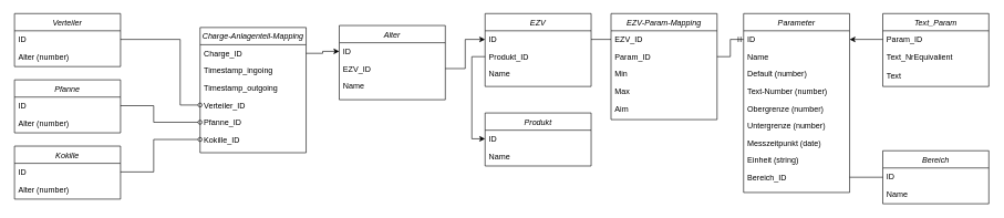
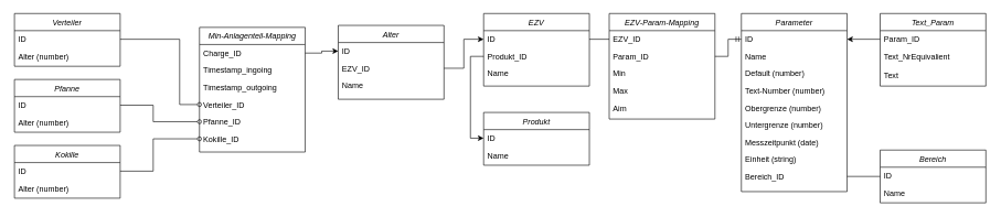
  <mxCell id="0" />
  <mxCell id="1" parent="0" />
  <mxCell id="2" style="edgeStyle=orthogonalEdgeStyle;rounded=0;orthogonalLoop=1;jettySize=auto;html=1;exitX=1;exitY=0.5;exitDx=0;exitDy=0;entryX=0;entryY=0.5;entryDx=0;entryDy=0;endArrow=none;endFill=0;" parent="1" source="4" target="8" edge="1"><mxGeometry relative="1" as="geometry" /></mxCell>
  <mxCell id="3" value="EZV" style="swimlane;fontStyle=2;align=center;verticalAlign=top;childLayout=stackLayout;horizontal=1;startSize=26;horizontalStack=0;resizeParent=1;resizeLast=0;collapsible=1;marginBottom=0;rounded=0;shadow=0;strokeWidth=1;" parent="1" vertex="1"><mxGeometry x="730" y="20" width="160" height="110" as="geometry"><mxRectangle x="230" y="140" width="160" height="26" as="alternateBounds" /></mxGeometry></mxCell>
  <mxCell id="4" value="ID" style="text;align=left;verticalAlign=top;spacingLeft=4;spacingRight=4;overflow=hidden;rotatable=0;points=[[0,0.5],[1,0.5]];portConstraint=eastwest;" parent="3" vertex="1"><mxGeometry y="26" width="160" height="26" as="geometry" /></mxCell>
  <mxCell id="5" value="Produkt_ID" style="text;align=left;verticalAlign=top;spacingLeft=4;spacingRight=4;overflow=hidden;rotatable=0;points=[[0,0.5],[1,0.5]];portConstraint=eastwest;rounded=0;shadow=0;html=0;" parent="3" vertex="1"><mxGeometry y="52" width="160" height="26" as="geometry" /></mxCell>
  <mxCell id="6" value="Name" style="text;align=left;verticalAlign=top;spacingLeft=4;spacingRight=4;overflow=hidden;rotatable=0;points=[[0,0.5],[1,0.5]];portConstraint=eastwest;rounded=0;shadow=0;html=0;" parent="3" vertex="1"><mxGeometry y="78" width="160" height="26" as="geometry" /></mxCell>
  <mxCell id="7" value="EZV-Param-Mapping" style="swimlane;fontStyle=2;align=center;verticalAlign=top;childLayout=stackLayout;horizontal=1;startSize=26;horizontalStack=0;resizeParent=1;resizeLast=0;collapsible=1;marginBottom=0;rounded=0;shadow=0;strokeWidth=1;" parent="1" vertex="1"><mxGeometry x="920" y="20" width="160" height="160" as="geometry"><mxRectangle x="230" y="140" width="160" height="26" as="alternateBounds" /></mxGeometry></mxCell>
  <mxCell id="8" value="EZV_ID" style="text;align=left;verticalAlign=top;spacingLeft=4;spacingRight=4;overflow=hidden;rotatable=0;points=[[0,0.5],[1,0.5]];portConstraint=eastwest;" parent="7" vertex="1"><mxGeometry y="26" width="160" height="26" as="geometry" /></mxCell>
  <mxCell id="9" value="Param_ID" style="text;align=left;verticalAlign=top;spacingLeft=4;spacingRight=4;overflow=hidden;rotatable=0;points=[[0,0.5],[1,0.5]];portConstraint=eastwest;rounded=0;shadow=0;html=0;" parent="7" vertex="1"><mxGeometry y="52" width="160" height="26" as="geometry" /></mxCell>
  <mxCell id="10" value="Min" style="text;align=left;verticalAlign=top;spacingLeft=4;spacingRight=4;overflow=hidden;rotatable=0;points=[[0,0.5],[1,0.5]];portConstraint=eastwest;rounded=0;shadow=0;html=0;" parent="7" vertex="1"><mxGeometry y="78" width="160" height="26" as="geometry" /></mxCell>
  <mxCell id="11" value="Max" style="text;align=left;verticalAlign=top;spacingLeft=4;spacingRight=4;overflow=hidden;rotatable=0;points=[[0,0.5],[1,0.5]];portConstraint=eastwest;rounded=0;shadow=0;html=0;" parent="7" vertex="1"><mxGeometry y="104" width="160" height="26" as="geometry" /></mxCell>
  <mxCell id="12" value="Aim" style="text;align=left;verticalAlign=top;spacingLeft=4;spacingRight=4;overflow=hidden;rotatable=0;points=[[0,0.5],[1,0.5]];portConstraint=eastwest;rounded=0;shadow=0;html=0;" parent="7" vertex="1"><mxGeometry y="130" width="160" height="26" as="geometry" /></mxCell>
  <mxCell id="13" value="Parameter" style="swimlane;fontStyle=2;align=center;verticalAlign=top;childLayout=stackLayout;horizontal=1;startSize=26;horizontalStack=0;resizeParent=1;resizeLast=0;collapsible=1;marginBottom=0;rounded=0;shadow=0;strokeWidth=1;" parent="1" vertex="1"><mxGeometry x="1120" y="20" width="160" height="270" as="geometry"><mxRectangle x="230" y="140" width="160" height="26" as="alternateBounds" /></mxGeometry></mxCell>
  <mxCell id="14" value="ID" style="text;align=left;verticalAlign=top;spacingLeft=4;spacingRight=4;overflow=hidden;rotatable=0;points=[[0,0.5],[1,0.5]];portConstraint=eastwest;" parent="13" vertex="1"><mxGeometry y="26" width="160" height="26" as="geometry" /></mxCell>
  <mxCell id="15" value="Name" style="text;align=left;verticalAlign=top;spacingLeft=4;spacingRight=4;overflow=hidden;rotatable=0;points=[[0,0.5],[1,0.5]];portConstraint=eastwest;" parent="13" vertex="1"><mxGeometry y="52" width="160" height="26" as="geometry" /></mxCell>
  <mxCell id="16" value="Default (number)" style="text;align=left;verticalAlign=top;spacingLeft=4;spacingRight=4;overflow=hidden;rotatable=0;points=[[0,0.5],[1,0.5]];portConstraint=eastwest;rounded=0;shadow=0;html=0;" parent="13" vertex="1"><mxGeometry y="78" width="160" height="26" as="geometry" /></mxCell>
  <mxCell id="17" value="Text-Number (number)" style="text;align=left;verticalAlign=top;spacingLeft=4;spacingRight=4;overflow=hidden;rotatable=0;points=[[0,0.5],[1,0.5]];portConstraint=eastwest;rounded=0;shadow=0;html=0;" parent="13" vertex="1"><mxGeometry y="104" width="160" height="26" as="geometry" /></mxCell>
  <mxCell id="18" value="Obergrenze (number)" style="text;align=left;verticalAlign=top;spacingLeft=4;spacingRight=4;overflow=hidden;rotatable=0;points=[[0,0.5],[1,0.5]];portConstraint=eastwest;rounded=0;shadow=0;html=0;" parent="13" vertex="1"><mxGeometry y="130" width="160" height="26" as="geometry" /></mxCell>
  <mxCell id="19" value="Untergrenze (number)" style="text;align=left;verticalAlign=top;spacingLeft=4;spacingRight=4;overflow=hidden;rotatable=0;points=[[0,0.5],[1,0.5]];portConstraint=eastwest;rounded=0;shadow=0;html=0;" parent="13" vertex="1"><mxGeometry y="156" width="160" height="26" as="geometry" /></mxCell>
  <mxCell id="20" value="Messzeitpunkt (date)" style="text;align=left;verticalAlign=top;spacingLeft=4;spacingRight=4;overflow=hidden;rotatable=0;points=[[0,0.5],[1,0.5]];portConstraint=eastwest;rounded=0;shadow=0;html=0;" parent="13" vertex="1"><mxGeometry y="182" width="160" height="26" as="geometry" /></mxCell>
  <mxCell id="21" value="Einheit (string)" style="text;align=left;verticalAlign=top;spacingLeft=4;spacingRight=4;overflow=hidden;rotatable=0;points=[[0,0.5],[1,0.5]];portConstraint=eastwest;rounded=0;shadow=0;html=0;" parent="13" vertex="1"><mxGeometry y="208" width="160" height="26" as="geometry" /></mxCell>
  <mxCell id="22" value="Bereich_ID " style="text;align=left;verticalAlign=top;spacingLeft=4;spacingRight=4;overflow=hidden;rotatable=0;points=[[0,0.5],[1,0.5]];portConstraint=eastwest;rounded=0;shadow=0;html=0;" parent="13" vertex="1"><mxGeometry y="234" width="160" height="26" as="geometry" /></mxCell>
  <mxCell id="23" value="Text_Param" style="swimlane;fontStyle=2;align=center;verticalAlign=top;childLayout=stackLayout;horizontal=1;startSize=26;horizontalStack=0;resizeParent=1;resizeLast=0;collapsible=1;marginBottom=0;rounded=0;shadow=0;strokeWidth=1;" parent="1" vertex="1"><mxGeometry x="1330" y="20" width="160" height="110" as="geometry"><mxRectangle x="230" y="140" width="160" height="26" as="alternateBounds" /></mxGeometry></mxCell>
  <mxCell id="24" value="Param_ID" style="text;align=left;verticalAlign=top;spacingLeft=4;spacingRight=4;overflow=hidden;rotatable=0;points=[[0,0.5],[1,0.5]];portConstraint=eastwest;" parent="23" vertex="1"><mxGeometry y="26" width="160" height="26" as="geometry" /></mxCell>
  <mxCell id="25" value="Text_NrEquivalient&#10;" style="text;align=left;verticalAlign=top;spacingLeft=4;spacingRight=4;overflow=hidden;rotatable=0;points=[[0,0.5],[1,0.5]];portConstraint=eastwest;rounded=0;shadow=0;html=0;" parent="23" vertex="1"><mxGeometry y="52" width="160" height="28" as="geometry" /></mxCell>
  <mxCell id="26" value="Text" style="text;align=left;verticalAlign=top;spacingLeft=4;spacingRight=4;overflow=hidden;rotatable=0;points=[[0,0.5],[1,0.5]];portConstraint=eastwest;rounded=0;shadow=0;html=0;" parent="23" vertex="1"><mxGeometry y="80" width="160" height="28" as="geometry" /></mxCell>
  <mxCell id="27" style="edgeStyle=orthogonalEdgeStyle;rounded=0;orthogonalLoop=1;jettySize=auto;html=1;exitX=1;exitY=0.5;exitDx=0;exitDy=0;entryX=0;entryY=0.5;entryDx=0;entryDy=0;startArrow=none;startFill=0;endArrow=ERmandOne;endFill=0;" parent="1" source="9" target="14" edge="1"><mxGeometry relative="1" as="geometry" /></mxCell>
  <mxCell id="28" style="edgeStyle=orthogonalEdgeStyle;rounded=0;orthogonalLoop=1;jettySize=auto;html=1;endArrow=none;" parent="1" source="29" target="22" edge="1"><mxGeometry relative="1" as="geometry" /></mxCell>
  <mxCell id="29" value="Bereich" style="swimlane;fontStyle=2;align=center;verticalAlign=top;childLayout=stackLayout;horizontal=1;startSize=26;horizontalStack=0;resizeParent=1;resizeLast=0;collapsible=1;marginBottom=0;rounded=0;shadow=0;strokeWidth=1;" parent="1" vertex="1"><mxGeometry x="1330" y="227" width="160" height="80" as="geometry"><mxRectangle x="230" y="140" width="160" height="26" as="alternateBounds" /></mxGeometry></mxCell>
  <mxCell id="30" value="ID" style="text;align=left;verticalAlign=top;spacingLeft=4;spacingRight=4;overflow=hidden;rotatable=0;points=[[0,0.5],[1,0.5]];portConstraint=eastwest;" parent="29" vertex="1"><mxGeometry y="26" width="160" height="26" as="geometry" /></mxCell>
  <mxCell id="31" value="Name" style="text;align=left;verticalAlign=top;spacingLeft=4;spacingRight=4;overflow=hidden;rotatable=0;points=[[0,0.5],[1,0.5]];portConstraint=eastwest;rounded=0;shadow=0;html=0;" parent="29" vertex="1"><mxGeometry y="52" width="160" height="28" as="geometry" /></mxCell>
  <mxCell id="32" style="edgeStyle=orthogonalEdgeStyle;rounded=0;orthogonalLoop=1;jettySize=auto;html=1;entryX=1;entryY=0.5;entryDx=0;entryDy=0;" parent="1" source="24" target="14" edge="1"><mxGeometry relative="1" as="geometry" /></mxCell>
  <mxCell id="33" value="Produkt" style="swimlane;fontStyle=2;align=center;verticalAlign=top;childLayout=stackLayout;horizontal=1;startSize=26;horizontalStack=0;resizeParent=1;resizeLast=0;collapsible=1;marginBottom=0;rounded=0;shadow=0;strokeWidth=1;" parent="1" vertex="1"><mxGeometry x="730" y="170" width="160" height="80" as="geometry"><mxRectangle x="230" y="140" width="160" height="26" as="alternateBounds" /></mxGeometry></mxCell>
  <mxCell id="34" value="ID" style="text;align=left;verticalAlign=top;spacingLeft=4;spacingRight=4;overflow=hidden;rotatable=0;points=[[0,0.5],[1,0.5]];portConstraint=eastwest;" parent="33" vertex="1"><mxGeometry y="26" width="160" height="26" as="geometry" /></mxCell>
  <mxCell id="35" value="Name" style="text;align=left;verticalAlign=top;spacingLeft=4;spacingRight=4;overflow=hidden;rotatable=0;points=[[0,0.5],[1,0.5]];portConstraint=eastwest;rounded=0;shadow=0;html=0;" parent="33" vertex="1"><mxGeometry y="52" width="160" height="26" as="geometry" /></mxCell>
  <mxCell id="36" value="Alter" style="swimlane;fontStyle=2;align=center;verticalAlign=top;childLayout=stackLayout;horizontal=1;startSize=26;horizontalStack=0;resizeParent=1;resizeLast=0;collapsible=1;marginBottom=0;rounded=0;shadow=0;strokeWidth=1;" parent="1" vertex="1"><mxGeometry x="510" y="38" width="160" height="112" as="geometry"><mxRectangle x="230" y="140" width="160" height="26" as="alternateBounds" /></mxGeometry></mxCell>
  <mxCell id="37" value="ID" style="text;align=left;verticalAlign=top;spacingLeft=4;spacingRight=4;overflow=hidden;rotatable=0;points=[[0,0.5],[1,0.5]];portConstraint=eastwest;" parent="36" vertex="1"><mxGeometry y="26" width="160" height="26" as="geometry" /></mxCell>
  <mxCell id="38" value="EZV_ID" style="text;align=left;verticalAlign=top;spacingLeft=4;spacingRight=4;overflow=hidden;rotatable=0;points=[[0,0.5],[1,0.5]];portConstraint=eastwest;rounded=0;shadow=0;html=0;" parent="36" vertex="1"><mxGeometry y="52" width="160" height="26" as="geometry" /></mxCell>
  <mxCell id="39" value="Name" style="text;align=left;verticalAlign=top;spacingLeft=4;spacingRight=4;overflow=hidden;rotatable=0;points=[[0,0.5],[1,0.5]];portConstraint=eastwest;rounded=0;shadow=0;html=0;" parent="36" vertex="1"><mxGeometry y="78" width="160" height="26" as="geometry" /></mxCell>
  <mxCell id="40" style="edgeStyle=orthogonalEdgeStyle;rounded=0;orthogonalLoop=1;jettySize=auto;html=1;entryX=0;entryY=0.5;entryDx=0;entryDy=0;" parent="1" source="5" target="34" edge="1"><mxGeometry relative="1" as="geometry" /></mxCell>
  <mxCell id="41" style="edgeStyle=orthogonalEdgeStyle;rounded=0;orthogonalLoop=1;jettySize=auto;html=1;entryX=0;entryY=0.5;entryDx=0;entryDy=0;" parent="1" source="38" target="4" edge="1"><mxGeometry relative="1" as="geometry" /></mxCell>
  <mxCell id="42" value="Verteiler" style="swimlane;fontStyle=2;align=center;verticalAlign=top;childLayout=stackLayout;horizontal=1;startSize=26;horizontalStack=0;resizeParent=1;resizeLast=0;collapsible=1;marginBottom=0;rounded=0;shadow=0;strokeWidth=1;" parent="1" vertex="1"><mxGeometry x="20" y="20" width="160" height="80" as="geometry"><mxRectangle x="230" y="140" width="160" height="26" as="alternateBounds" /></mxGeometry></mxCell>
  <mxCell id="43" value="ID" style="text;align=left;verticalAlign=top;spacingLeft=4;spacingRight=4;overflow=hidden;rotatable=0;points=[[0,0.5],[1,0.5]];portConstraint=eastwest;" parent="42" vertex="1"><mxGeometry y="26" width="160" height="26" as="geometry" /></mxCell>
  <mxCell id="44" value="Alter (number)" style="text;align=left;verticalAlign=top;spacingLeft=4;spacingRight=4;overflow=hidden;rotatable=0;points=[[0,0.5],[1,0.5]];portConstraint=eastwest;rounded=0;shadow=0;html=0;" parent="42" vertex="1"><mxGeometry y="52" width="160" height="26" as="geometry" /></mxCell>
  <mxCell id="45" value="Pfanne" style="swimlane;fontStyle=2;align=center;verticalAlign=top;childLayout=stackLayout;horizontal=1;startSize=26;horizontalStack=0;resizeParent=1;resizeLast=0;collapsible=1;marginBottom=0;rounded=0;shadow=0;strokeWidth=1;" parent="1" vertex="1"><mxGeometry x="20" y="120" width="160" height="80" as="geometry"><mxRectangle x="230" y="140" width="160" height="26" as="alternateBounds" /></mxGeometry></mxCell>
  <mxCell id="46" value="ID" style="text;align=left;verticalAlign=top;spacingLeft=4;spacingRight=4;overflow=hidden;rotatable=0;points=[[0,0.5],[1,0.5]];portConstraint=eastwest;" parent="45" vertex="1"><mxGeometry y="26" width="160" height="26" as="geometry" /></mxCell>
  <mxCell id="47" value="Alter (number)" style="text;align=left;verticalAlign=top;spacingLeft=4;spacingRight=4;overflow=hidden;rotatable=0;points=[[0,0.5],[1,0.5]];portConstraint=eastwest;rounded=0;shadow=0;html=0;" parent="45" vertex="1"><mxGeometry y="52" width="160" height="26" as="geometry" /></mxCell>
  <mxCell id="48" value="Kokille" style="swimlane;fontStyle=2;align=center;verticalAlign=top;childLayout=stackLayout;horizontal=1;startSize=26;horizontalStack=0;resizeParent=1;resizeLast=0;collapsible=1;marginBottom=0;rounded=0;shadow=0;strokeWidth=1;" parent="1" vertex="1"><mxGeometry x="20" y="220" width="160" height="80" as="geometry"><mxRectangle x="230" y="140" width="160" height="26" as="alternateBounds" /></mxGeometry></mxCell>
  <mxCell id="49" value="ID" style="text;align=left;verticalAlign=top;spacingLeft=4;spacingRight=4;overflow=hidden;rotatable=0;points=[[0,0.5],[1,0.5]];portConstraint=eastwest;" parent="48" vertex="1"><mxGeometry y="26" width="160" height="26" as="geometry" /></mxCell>
  <mxCell id="50" value="Alter (number)" style="text;align=left;verticalAlign=top;spacingLeft=4;spacingRight=4;overflow=hidden;rotatable=0;points=[[0,0.5],[1,0.5]];portConstraint=eastwest;rounded=0;shadow=0;html=0;" parent="48" vertex="1"><mxGeometry y="52" width="160" height="26" as="geometry" /></mxCell>
- <mxCell id="51" value="Charge-Anlagenteil-Mapping" style="swimlane;fontStyle=2;align=center;verticalAlign=top;childLayout=stackLayout;horizontal=1;startSize=26;horizontalStack=0;resizeParent=1;resizeLast=0;collapsible=1;marginBottom=0;rounded=0;shadow=0;strokeWidth=1;" vertex="1" parent="1"><mxGeometry x="300" y="41" width="160" height="189" as="geometry"><mxRectangle x="230" y="140" width="160" height="26" as="alternateBounds" /></mxGeometry></mxCell>
+ <mxCell id="51" value="Min-Anlagenteil-Mapping" style="swimlane;fontStyle=2;align=center;verticalAlign=top;childLayout=stackLayout;horizontal=1;startSize=26;horizontalStack=0;resizeParent=1;resizeLast=0;collapsible=1;marginBottom=0;rounded=0;shadow=0;strokeWidth=1;" vertex="1" parent="1"><mxGeometry x="300" y="41" width="160" height="189" as="geometry"><mxRectangle x="230" y="140" width="160" height="26" as="alternateBounds" /></mxGeometry></mxCell>
  <mxCell id="52" value="Charge_ID" style="text;align=left;verticalAlign=top;spacingLeft=4;spacingRight=4;overflow=hidden;rotatable=0;points=[[0,0.5],[1,0.5]];portConstraint=eastwest;rounded=0;shadow=0;html=0;" vertex="1" parent="51"><mxGeometry y="26" width="160" height="26" as="geometry" /></mxCell>
  <mxCell id="53" value="Timestamp_ingoing" style="text;align=left;verticalAlign=top;spacingLeft=4;spacingRight=4;overflow=hidden;rotatable=0;points=[[0,0.5],[1,0.5]];portConstraint=eastwest;rounded=0;shadow=0;html=0;" vertex="1" parent="51"><mxGeometry y="52" width="160" height="26" as="geometry" /></mxCell>
  <mxCell id="54" value="Timestamp_outgoing" style="text;align=left;verticalAlign=top;spacingLeft=4;spacingRight=4;overflow=hidden;rotatable=0;points=[[0,0.5],[1,0.5]];portConstraint=eastwest;rounded=0;shadow=0;html=0;" vertex="1" parent="51"><mxGeometry y="78" width="160" height="26" as="geometry" /></mxCell>
  <mxCell id="55" value="Verteiler_ID" style="text;align=left;verticalAlign=top;spacingLeft=4;spacingRight=4;overflow=hidden;rotatable=0;points=[[0,0.5],[1,0.5]];portConstraint=eastwest;rounded=0;shadow=0;html=0;" vertex="1" parent="51"><mxGeometry y="104" width="160" height="26" as="geometry" /></mxCell>
  <mxCell id="56" value="Pfanne_ID" style="text;align=left;verticalAlign=top;spacingLeft=4;spacingRight=4;overflow=hidden;rotatable=0;points=[[0,0.5],[1,0.5]];portConstraint=eastwest;rounded=0;shadow=0;html=0;" vertex="1" parent="51"><mxGeometry y="130" width="160" height="26" as="geometry" /></mxCell>
  <mxCell id="57" value="Kokille_ID" style="text;align=left;verticalAlign=top;spacingLeft=4;spacingRight=4;overflow=hidden;rotatable=0;points=[[0,0.5],[1,0.5]];portConstraint=eastwest;rounded=0;shadow=0;html=0;" vertex="1" parent="51"><mxGeometry y="156" width="160" height="26" as="geometry" /></mxCell>
  <mxCell id="58" style="edgeStyle=orthogonalEdgeStyle;rounded=0;orthogonalLoop=1;jettySize=auto;html=1;entryX=0;entryY=0.5;entryDx=0;entryDy=0;endArrow=oval;endFill=0;" edge="1" parent="1" source="49" target="57"><mxGeometry relative="1" as="geometry"><Array as="points"><mxPoint x="230" y="259" /><mxPoint x="230" y="210" /></Array></mxGeometry></mxCell>
  <mxCell id="59" style="edgeStyle=orthogonalEdgeStyle;rounded=0;orthogonalLoop=1;jettySize=auto;html=1;entryX=0;entryY=0.5;entryDx=0;entryDy=0;endArrow=oval;endFill=0;" edge="1" parent="1" source="46" target="56"><mxGeometry relative="1" as="geometry"><Array as="points"><mxPoint x="230" y="159" /><mxPoint x="230" y="184" /></Array></mxGeometry></mxCell>
  <mxCell id="60" style="edgeStyle=orthogonalEdgeStyle;rounded=0;orthogonalLoop=1;jettySize=auto;html=1;entryX=0;entryY=0.5;entryDx=0;entryDy=0;endArrow=oval;endFill=0;" edge="1" parent="1" source="43" target="55"><mxGeometry relative="1" as="geometry"><Array as="points"><mxPoint x="270" y="59" /><mxPoint x="270" y="158" /></Array></mxGeometry></mxCell>
  <mxCell id="61" style="edgeStyle=orthogonalEdgeStyle;rounded=0;orthogonalLoop=1;jettySize=auto;html=1;entryX=0;entryY=0.5;entryDx=0;entryDy=0;" edge="1" parent="1" source="52" target="37"><mxGeometry relative="1" as="geometry" /></mxCell>
